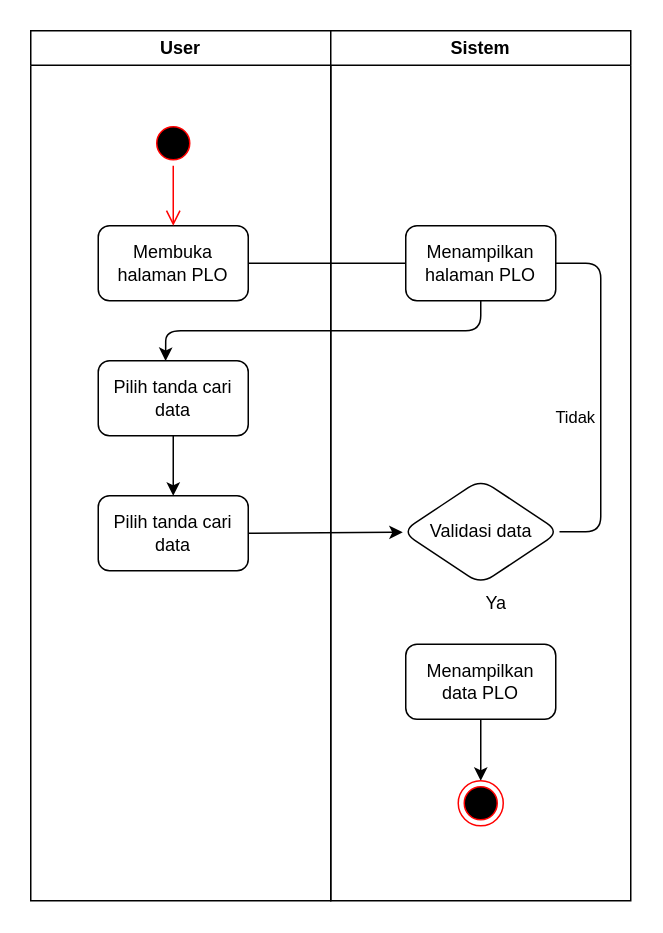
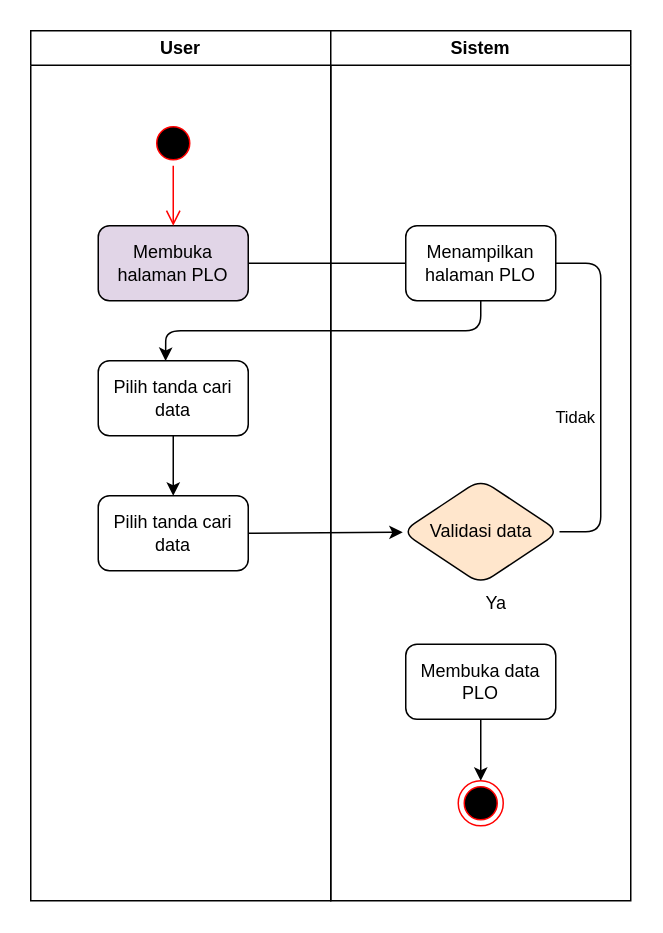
  <mxCell id="0" />
  <mxCell id="1" parent="0" />
  <mxCell id="2" value="User" style="swimlane;whiteSpace=wrap;html=1;" vertex="1" parent="1"><mxGeometry x="20" y="20" width="200" height="580" as="geometry" /></mxCell>
- <mxCell id="3" value="Membuka halaman PLO" style="rounded=1;whiteSpace=wrap;html=1;" vertex="1" parent="2"><mxGeometry x="45" y="130" width="100" height="50" as="geometry" /></mxCell>
+ <mxCell id="3" value="Membuka halaman PLO" style="rounded=1;whiteSpace=wrap;html=1;fillColor=#e1d5e7;" vertex="1" parent="2"><mxGeometry x="45" y="130" width="100" height="50" as="geometry" /></mxCell>
  <mxCell id="4" value="" style="ellipse;html=1;shape=startState;fillColor=#000000;strokeColor=#ff0000;" vertex="1" parent="2"><mxGeometry x="80" y="60" width="30" height="30" as="geometry" /></mxCell>
  <mxCell id="5" value="" style="edgeStyle=orthogonalEdgeStyle;html=1;verticalAlign=bottom;endArrow=open;endSize=8;strokeColor=#ff0000;entryX=0.5;entryY=0;entryDx=0;entryDy=0;" edge="1" source="4" parent="2" target="3"><mxGeometry relative="1" as="geometry"><mxPoint x="95" y="150" as="targetPoint" /></mxGeometry></mxCell>
  <mxCell id="6" value="" style="edgeStyle=none;html=1;" edge="1" parent="2" source="7" target="8"><mxGeometry relative="1" as="geometry" /></mxCell>
  <mxCell id="7" value="Pilih tanda cari data" style="rounded=1;whiteSpace=wrap;html=1;" vertex="1" parent="2"><mxGeometry x="45" y="220" width="100" height="50" as="geometry" /></mxCell>
  <mxCell id="8" value="Pilih tanda cari data" style="rounded=1;whiteSpace=wrap;html=1;" vertex="1" parent="2"><mxGeometry x="45" y="310" width="100" height="50" as="geometry" /></mxCell>
  <mxCell id="9" value="Sistem" style="swimlane;whiteSpace=wrap;html=1;" vertex="1" parent="1"><mxGeometry x="220" y="20" width="200" height="580" as="geometry" /></mxCell>
  <mxCell id="10" value="Menampilkan halaman PLO" style="rounded=1;whiteSpace=wrap;html=1;" vertex="1" parent="9"><mxGeometry x="50" y="130" width="100" height="50" as="geometry" /></mxCell>
  <mxCell id="11" value="" style="edgeStyle=none;html=1;" edge="1" parent="9" source="12" target="16"><mxGeometry relative="1" as="geometry" /></mxCell>
- <mxCell id="12" value="Menampilkan data PLO" style="rounded=1;whiteSpace=wrap;html=1;" vertex="1" parent="9"><mxGeometry x="50" y="409" width="100" height="50" as="geometry" /></mxCell>
+ <mxCell id="12" value="Membuka data PLO" style="rounded=1;whiteSpace=wrap;html=1;" vertex="1" parent="9"><mxGeometry x="50" y="409" width="100" height="50" as="geometry" /></mxCell>
  <mxCell id="13" style="edgeStyle=none;html=1;exitX=1;exitY=0.5;exitDx=0;exitDy=0;entryX=1;entryY=0.5;entryDx=0;entryDy=0;endArrow=none;" edge="1" parent="9" source="15" target="10"><mxGeometry relative="1" as="geometry"><Array as="points"><mxPoint x="180" y="334" /><mxPoint x="180" y="155" /></Array></mxGeometry></mxCell>
  <mxCell id="14" value="Tidak" style="edgeLabel;html=1;align=center;verticalAlign=middle;resizable=0;points=[];" vertex="1" connectable="0" parent="13"><mxGeometry x="-0.118" y="4" relative="1" as="geometry"><mxPoint x="-14" as="offset" /></mxGeometry></mxCell>
- <mxCell id="15" value="Validasi data" style="rhombus;whiteSpace=wrap;html=1;rounded=1;" vertex="1" parent="9"><mxGeometry x="47.5" y="299" width="105" height="70" as="geometry" /></mxCell>
+ <mxCell id="15" value="Validasi data" style="rhombus;whiteSpace=wrap;html=1;rounded=1;fillColor=#ffe6cc;" vertex="1" parent="9"><mxGeometry x="47.5" y="299" width="105" height="70" as="geometry" /></mxCell>
  <mxCell id="16" value="" style="ellipse;html=1;shape=endState;fillColor=#000000;strokeColor=#ff0000;" vertex="1" parent="9"><mxGeometry x="85" y="500" width="30" height="30" as="geometry" /></mxCell>
  <mxCell id="17" value="" style="edgeStyle=none;html=1;endArrow=none;" edge="1" parent="1" source="3" target="10"><mxGeometry relative="1" as="geometry" /></mxCell>
  <mxCell id="18" value="" style="edgeStyle=none;html=1;entryX=0.449;entryY=0.003;entryDx=0;entryDy=0;exitX=0.5;exitY=1;exitDx=0;exitDy=0;entryPerimeter=0;" edge="1" parent="1" source="10" target="7"><mxGeometry relative="1" as="geometry"><mxPoint x="115" y="240" as="targetPoint" /><Array as="points"><mxPoint x="320" y="220" /><mxPoint x="220" y="220" /><mxPoint x="110" y="220" /></Array></mxGeometry></mxCell>
  <mxCell id="19" value="" style="edgeStyle=none;html=1;exitX=1;exitY=0.5;exitDx=0;exitDy=0;" edge="1" parent="1" source="8" target="15"><mxGeometry relative="1" as="geometry"><mxPoint x="185" y="265" as="sourcePoint" /></mxGeometry></mxCell>
  <mxCell id="20" value="Ya" style="text;html=1;align=center;verticalAlign=middle;resizable=0;points=[];autosize=1;strokeColor=none;fillColor=none;" vertex="1" parent="1"><mxGeometry x="310" y="387" width="40" height="30" as="geometry" /></mxCell>
